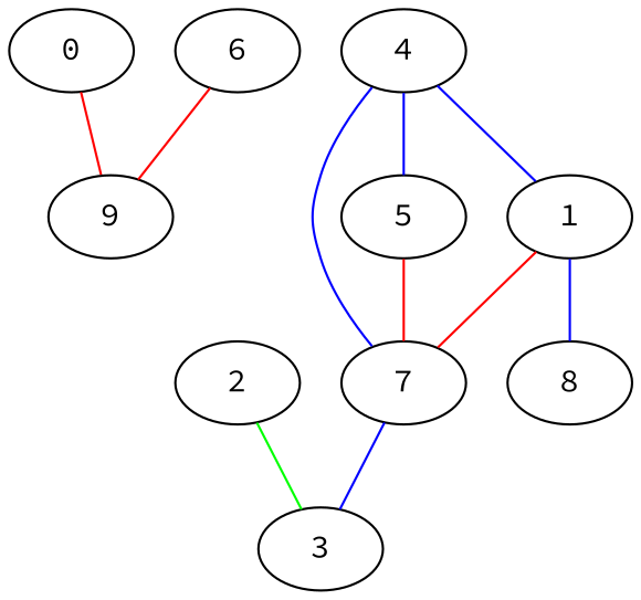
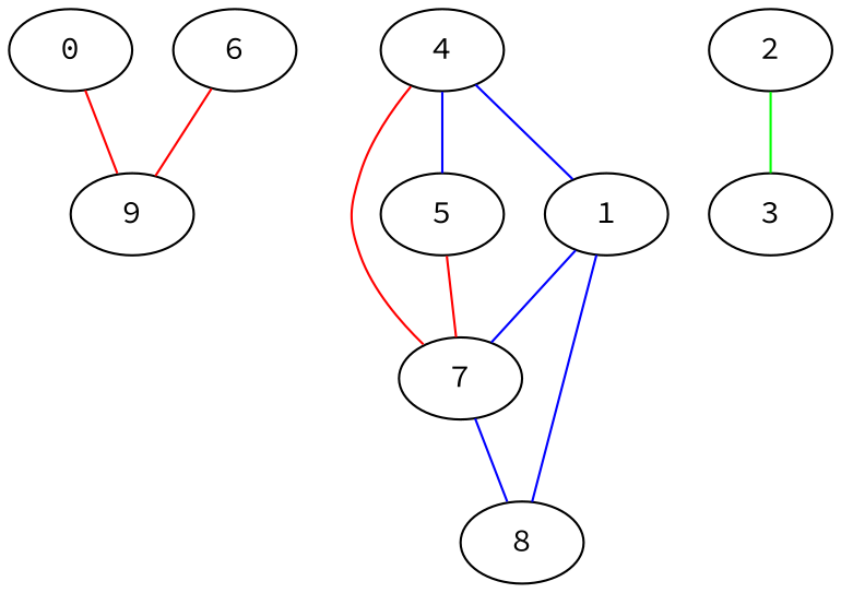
  graph {
    fontname="Source Code Pro"
    node [fontname="Source Code Pro"]
    edge [color=blue fontname="Source Code Pro"]
    0
    9
    1
    7
    8
    2
    3
    4
    5
    6
    0 -- 9 [color=red]
-   1 -- 7 [color=red]
+   1 -- 7
    1 -- 8
-   7 -- 3
+   7 -- 8
    2 -- 3 [color=green]
    4 -- 1
-   4 -- 7
+   4 -- 7 [color=red]
    4 -- 5
    5 -- 7 [color=red]
    6 -- 9 [color=red]
  }
